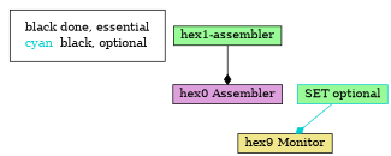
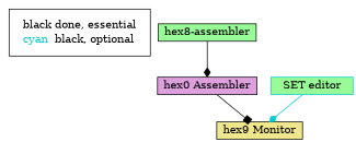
  digraph {
    node [shape=box fillcolor=palegreen style=filled]
    edge [arrowhead=diamond color=black]
    n1 [height=0.25 label=<<table border="0" cellpadding="2" cellspacing="0" cellborder="0">       <tr><td align="left"><font color="black">black</font></td><td align="left">done, essential</td></tr>       <tr><td align="left"><font color="cyan3">cyan</font></td><td align="left">black, optional</td></tr> <!--       <tr><td align="left"><font color="green3">green</font></td><td align="left">done, undecided</td></tr>       <tr><td align="left"><font color="red1">red</font></td><td align="left">in progress, essential</td></tr>       <tr><td align="left"><font color="orange">orange</font></td><td align="left">in progress, undecided</td></tr> !-->       </table>> shape=plaintext width=1 fillcolor="" style=""]
    n2 [color=black fillcolor=khaki height=0.25 label="hex9 Monitor" width=1]
    n3 [color=black fillcolor=plum height=0.25 label="hex0 Assembler" width=1]
-   n4 [color=cyan3 height=0.25 label="SET optional" width=1]
-   "hex1-assembler" [height=0.25 width=1]
+   n4 [color=cyan3 height=0.25 label="SET editor" width=1]
+   "hex1-assembler" [height=0.25 width=1 label="hex8-assembler"]
    subgraph cluster_1 {
      n1
    }
+   n3 -> n2 [arrowhead=box height=0.25]
    n4 -> n2 [color=cyan3 height=0.25]
    "hex1-assembler" -> n3 [height=0.25]
  }
